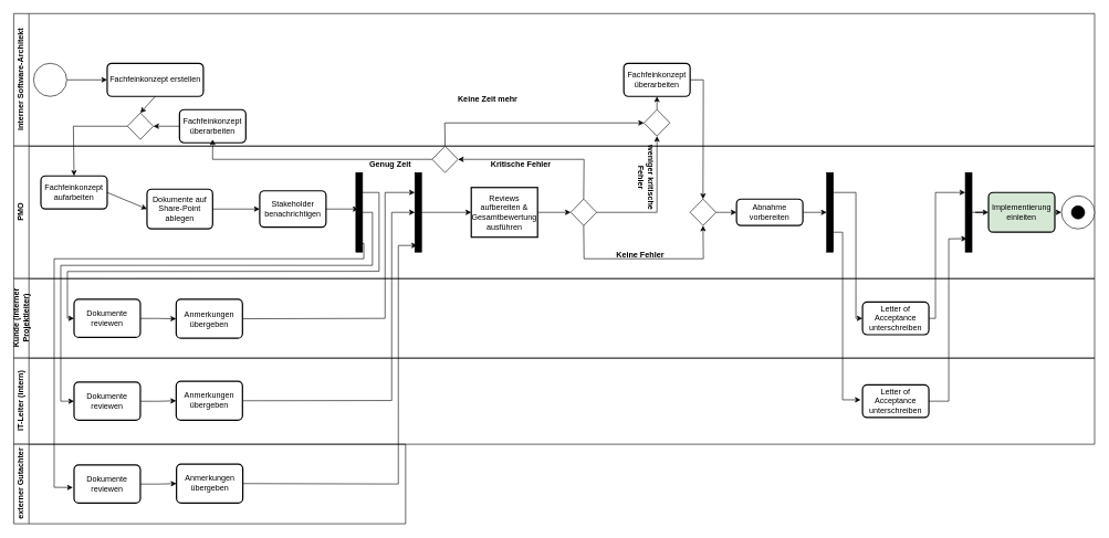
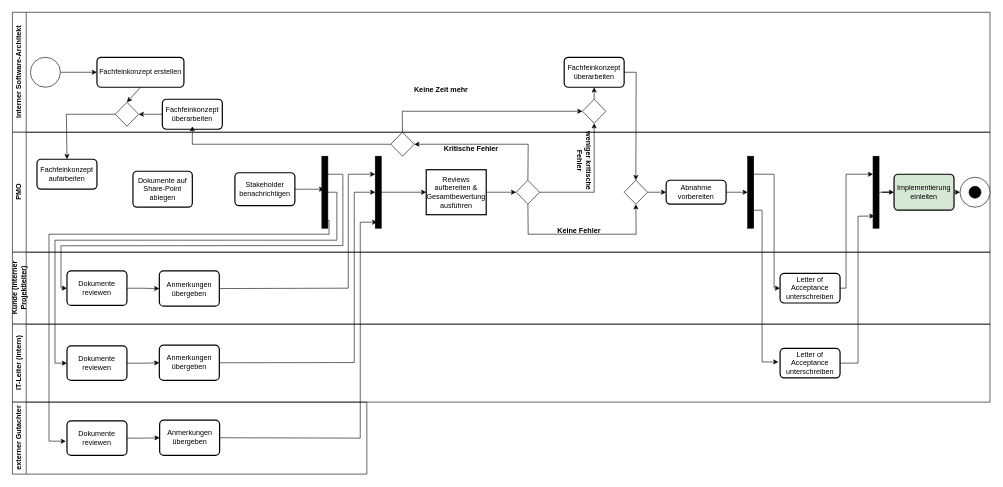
  <mxCell id="0" />
  <mxCell id="1" parent="0" />
  <mxCell id="2" value="interner Software-Architekt" style="swimlane;horizontal=0;whiteSpace=wrap;html=1;" vertex="1" parent="1"><mxGeometry x="20" y="20" width="1630" height="200" as="geometry" /></mxCell>
  <mxCell id="3" value="Fachfeinkonzept erstellen" style="rounded=1;whiteSpace=wrap;html=1;absoluteArcSize=1;arcSize=14;strokeWidth=2;" vertex="1" parent="2"><mxGeometry x="141" y="75" width="145" height="50" as="geometry" /></mxCell>
  <mxCell id="4" value="" style="edgeStyle=orthogonalEdgeStyle;rounded=0;orthogonalLoop=1;jettySize=auto;html=1;" edge="1" parent="2" source="5" target="3"><mxGeometry relative="1" as="geometry" /></mxCell>
  <mxCell id="5" value="" style="ellipse;whiteSpace=wrap;html=1;aspect=fixed;" vertex="1" parent="2"><mxGeometry x="30" y="75" width="50" height="50" as="geometry" /></mxCell>
  <mxCell id="6" value="" style="rhombus;whiteSpace=wrap;html=1;" vertex="1" parent="2"><mxGeometry x="171.5" y="150" width="39" height="40" as="geometry" /></mxCell>
  <mxCell id="7" value="" style="endArrow=classic;html=1;rounded=0;exitX=0.5;exitY=1;exitDx=0;exitDy=0;entryX=0.5;entryY=0;entryDx=0;entryDy=0;" edge="1" parent="2" source="3" target="6"><mxGeometry width="50" height="50" relative="1" as="geometry"><mxPoint x="410" y="300" as="sourcePoint" /><mxPoint x="460" y="250" as="targetPoint" /></mxGeometry></mxCell>
  <mxCell id="8" value="" style="edgeStyle=orthogonalEdgeStyle;rounded=0;orthogonalLoop=1;jettySize=auto;html=1;" edge="1" parent="2" source="9" target="6"><mxGeometry relative="1" as="geometry" /></mxCell>
  <mxCell id="9" value="Fachfeinkonzept überarbeiten" style="rounded=1;whiteSpace=wrap;html=1;absoluteArcSize=1;arcSize=14;strokeWidth=2;" vertex="1" parent="2"><mxGeometry x="250" y="145" width="100" height="50" as="geometry" /></mxCell>
  <mxCell id="10" value="&lt;b&gt;Keine Zeit mehr&lt;/b&gt;" style="text;html=1;align=center;verticalAlign=middle;whiteSpace=wrap;rounded=0;" vertex="1" parent="2"><mxGeometry x="660" y="115" width="110" height="30" as="geometry" /></mxCell>
  <mxCell id="11" value="PMO" style="swimlane;horizontal=0;whiteSpace=wrap;html=1;" vertex="1" parent="1"><mxGeometry x="20" y="220" width="1630" height="200" as="geometry" /></mxCell>
  <mxCell id="12" value="Fachfeinkonzept aufarbeiten" style="rounded=1;whiteSpace=wrap;html=1;absoluteArcSize=1;arcSize=14;strokeWidth=2;" vertex="1" parent="11"><mxGeometry x="41" y="45" width="100" height="50" as="geometry" /></mxCell>
- <mxCell id="13" value="" style="edgeStyle=orthogonalEdgeStyle;rounded=0;orthogonalLoop=1;jettySize=auto;html=1;" edge="1" parent="11" source="14" target="16"><mxGeometry relative="1" as="geometry" /></mxCell>
  <mxCell id="14" value="Dokumente auf Share-Point ablegen" style="rounded=1;whiteSpace=wrap;html=1;absoluteArcSize=1;arcSize=14;strokeWidth=2;" vertex="1" parent="11"><mxGeometry x="201" y="65" width="99" height="60" as="geometry" /></mxCell>
- <mxCell id="15" value="" style="endArrow=classic;html=1;rounded=0;exitX=1;exitY=0.5;exitDx=0;exitDy=0;entryX=0;entryY=0.5;entryDx=0;entryDy=0;" edge="1" parent="11" source="12" target="14"><mxGeometry width="50" height="50" relative="1" as="geometry"><mxPoint x="141" y="90" as="sourcePoint" /><mxPoint x="191" y="40" as="targetPoint" /></mxGeometry></mxCell>
  <mxCell id="16" value="Stakeholder benachrichtigen" style="rounded=1;whiteSpace=wrap;html=1;absoluteArcSize=1;arcSize=14;strokeWidth=2;" vertex="1" parent="11"><mxGeometry x="371" y="67.5" width="100" height="55" as="geometry" /></mxCell>
  <mxCell id="17" value="" style="rounded=0;whiteSpace=wrap;html=1;fillStyle=solid;fillColor=#000000;rotation=90;" vertex="1" parent="11"><mxGeometry x="461" y="95" width="120" height="10" as="geometry" /></mxCell>
  <mxCell id="18" value="" style="endArrow=classic;html=1;rounded=0;entryX=0.458;entryY=0.6;entryDx=0;entryDy=0;exitX=1;exitY=0.5;exitDx=0;exitDy=0;entryPerimeter=0;" edge="1" parent="11" source="16" target="17"><mxGeometry width="50" height="50" relative="1" as="geometry"><mxPoint x="141" y="340" as="sourcePoint" /><mxPoint x="191" y="290" as="targetPoint" /></mxGeometry></mxCell>
  <mxCell id="19" value="" style="edgeStyle=orthogonalEdgeStyle;rounded=0;orthogonalLoop=1;jettySize=auto;html=1;" edge="1" parent="11" source="20" target="22"><mxGeometry relative="1" as="geometry" /></mxCell>
  <mxCell id="20" value="" style="rounded=0;whiteSpace=wrap;html=1;fillStyle=solid;fillColor=#000000;rotation=90;" vertex="1" parent="11"><mxGeometry x="550" y="95" width="120" height="10" as="geometry" /></mxCell>
  <mxCell id="21" value="" style="edgeStyle=orthogonalEdgeStyle;rounded=0;orthogonalLoop=1;jettySize=auto;html=1;" edge="1" parent="11" source="22" target="23"><mxGeometry relative="1" as="geometry" /></mxCell>
  <mxCell id="22" value="Reviews aufbereiten &amp;amp; Gesamtbewertung ausführen" style="whiteSpace=wrap;html=1;absoluteArcSize=1;arcSize=14;strokeWidth=2;rounded=0;" vertex="1" parent="11"><mxGeometry x="690" y="62.5" width="100" height="75" as="geometry" /></mxCell>
  <mxCell id="23" value="" style="rhombus;whiteSpace=wrap;html=1;" vertex="1" parent="11"><mxGeometry x="840" y="80" width="39" height="40" as="geometry" /></mxCell>
  <mxCell id="24" value="&lt;b&gt;Kritische Fehler&lt;/b&gt;" style="text;html=1;align=center;verticalAlign=middle;whiteSpace=wrap;rounded=0;" vertex="1" parent="11"><mxGeometry x="710" y="13" width="110" height="30" as="geometry" /></mxCell>
  <mxCell id="25" value="&lt;b&gt;weniger kritische Fehler&lt;/b&gt;" style="text;html=1;align=center;verticalAlign=middle;whiteSpace=wrap;rounded=0;rotation=90;" vertex="1" parent="11"><mxGeometry x="900" y="32.5" width="110" height="30" as="geometry" /></mxCell>
  <mxCell id="26" value="Abnahme vorbereiten" style="rounded=1;whiteSpace=wrap;html=1;absoluteArcSize=1;arcSize=14;strokeWidth=2;" vertex="1" parent="11"><mxGeometry x="1090" y="80" width="100" height="40" as="geometry" /></mxCell>
  <mxCell id="27" value="" style="rhombus;whiteSpace=wrap;html=1;" vertex="1" parent="11"><mxGeometry x="1020" y="80" width="39" height="40" as="geometry" /></mxCell>
  <mxCell id="28" value="" style="endArrow=classic;html=1;rounded=0;exitX=0.5;exitY=1;exitDx=0;exitDy=0;entryX=0.5;entryY=1;entryDx=0;entryDy=0;" edge="1" parent="11" source="23" target="27"><mxGeometry width="50" height="50" relative="1" as="geometry"><mxPoint x="910" y="100" as="sourcePoint" /><mxPoint x="960" y="50" as="targetPoint" /><Array as="points"><mxPoint x="860" y="170" /><mxPoint x="1040" y="170" /></Array></mxGeometry></mxCell>
  <mxCell id="29" value="&lt;b&gt;Keine Fehler&lt;/b&gt;" style="text;html=1;align=center;verticalAlign=middle;whiteSpace=wrap;rounded=0;" vertex="1" parent="11"><mxGeometry x="890" y="150" width="110" height="30" as="geometry" /></mxCell>
  <mxCell id="30" value="" style="endArrow=classic;html=1;rounded=0;exitX=1;exitY=0.5;exitDx=0;exitDy=0;entryX=0;entryY=0.5;entryDx=0;entryDy=0;" edge="1" parent="11" source="27" target="26"><mxGeometry width="50" height="50" relative="1" as="geometry"><mxPoint x="910" y="100" as="sourcePoint" /><mxPoint x="960" y="50" as="targetPoint" /></mxGeometry></mxCell>
  <mxCell id="31" value="" style="rounded=0;whiteSpace=wrap;html=1;fillStyle=solid;fillColor=#000000;rotation=90;" vertex="1" parent="11"><mxGeometry x="1171" y="95" width="120" height="10" as="geometry" /></mxCell>
  <mxCell id="32" value="" style="endArrow=classic;html=1;rounded=0;exitX=1;exitY=0.5;exitDx=0;exitDy=0;entryX=0.5;entryY=1;entryDx=0;entryDy=0;" edge="1" parent="11" source="26" target="31"><mxGeometry width="50" height="50" relative="1" as="geometry"><mxPoint x="1070" y="180" as="sourcePoint" /><mxPoint x="1120" y="130" as="targetPoint" /></mxGeometry></mxCell>
  <mxCell id="33" value="" style="edgeStyle=orthogonalEdgeStyle;rounded=0;orthogonalLoop=1;jettySize=auto;html=1;" edge="1" parent="11" source="34" target="35"><mxGeometry relative="1" as="geometry" /></mxCell>
  <mxCell id="34" value="" style="rounded=0;whiteSpace=wrap;html=1;fillStyle=solid;fillColor=#000000;rotation=90;" vertex="1" parent="11"><mxGeometry x="1380" y="95" width="120" height="10" as="geometry" /></mxCell>
  <mxCell id="35" value="Implementierung einleiten" style="rounded=1;whiteSpace=wrap;html=1;absoluteArcSize=1;arcSize=14;strokeWidth=2;fillColor=#d5e8d4;" vertex="1" parent="11"><mxGeometry x="1470" y="70" width="100" height="60" as="geometry" /></mxCell>
  <mxCell id="36" value="" style="ellipse;whiteSpace=wrap;html=1;aspect=fixed;" vertex="1" parent="11"><mxGeometry x="1580" y="75" width="50" height="50" as="geometry" /></mxCell>
  <mxCell id="37" value="" style="ellipse;whiteSpace=wrap;html=1;aspect=fixed;fillColor=#000000;" vertex="1" parent="11"><mxGeometry x="1595" y="90" width="20" height="20" as="geometry" /></mxCell>
  <mxCell id="38" value="" style="endArrow=classic;html=1;rounded=0;exitX=1;exitY=0.5;exitDx=0;exitDy=0;entryX=0;entryY=0.5;entryDx=0;entryDy=0;" edge="1" parent="11" source="35" target="36"><mxGeometry width="50" height="50" relative="1" as="geometry"><mxPoint x="1700" y="250" as="sourcePoint" /><mxPoint x="1750" y="200" as="targetPoint" /></mxGeometry></mxCell>
  <mxCell id="39" value="Kunde (interner Projektleiter)" style="swimlane;horizontal=0;whiteSpace=wrap;html=1;" vertex="1" parent="1"><mxGeometry x="20" y="420" width="1630" height="120" as="geometry" /></mxCell>
  <mxCell id="40" value="" style="edgeStyle=orthogonalEdgeStyle;rounded=0;orthogonalLoop=1;jettySize=auto;html=1;" edge="1" parent="39" source="41" target="42"><mxGeometry relative="1" as="geometry" /></mxCell>
  <mxCell id="41" value="Dokumente reviewen" style="rounded=1;whiteSpace=wrap;html=1;absoluteArcSize=1;arcSize=14;strokeWidth=2;" vertex="1" parent="39"><mxGeometry x="91" y="31.25" width="100" height="57.5" as="geometry" /></mxCell>
  <mxCell id="42" value="Anmerkungen übergeben" style="rounded=1;whiteSpace=wrap;html=1;absoluteArcSize=1;arcSize=14;strokeWidth=2;" vertex="1" parent="39"><mxGeometry x="245" y="31.25" width="100" height="58.75" as="geometry" /></mxCell>
  <mxCell id="43" value="Letter of Acceptance unterschreiben" style="rounded=1;whiteSpace=wrap;html=1;absoluteArcSize=1;arcSize=14;strokeWidth=2;" vertex="1" parent="39"><mxGeometry x="1280" y="35.31" width="100" height="49.37" as="geometry" /></mxCell>
  <mxCell id="44" value="IT-Leiter (intern)" style="swimlane;horizontal=0;whiteSpace=wrap;html=1;shadow=0;glass=0;" vertex="1" parent="1"><mxGeometry x="20" y="540" width="1630" height="130" as="geometry" /></mxCell>
  <mxCell id="45" value="" style="edgeStyle=orthogonalEdgeStyle;rounded=0;orthogonalLoop=1;jettySize=auto;html=1;" edge="1" parent="44" source="46" target="47"><mxGeometry relative="1" as="geometry" /></mxCell>
  <mxCell id="46" value="Dokumente reviewen" style="rounded=1;whiteSpace=wrap;html=1;absoluteArcSize=1;arcSize=14;strokeWidth=2;" vertex="1" parent="44"><mxGeometry x="91" y="36.25" width="100" height="57.5" as="geometry" /></mxCell>
  <mxCell id="47" value="Anmerkungen übergeben" style="rounded=1;whiteSpace=wrap;html=1;absoluteArcSize=1;arcSize=14;strokeWidth=2;" vertex="1" parent="44"><mxGeometry x="245" y="35" width="100" height="58.75" as="geometry" /></mxCell>
  <mxCell id="48" value="Letter of Acceptance unterschreiben" style="rounded=1;whiteSpace=wrap;html=1;absoluteArcSize=1;arcSize=14;strokeWidth=2;" vertex="1" parent="44"><mxGeometry x="1280" y="40.32" width="100" height="49.37" as="geometry" /></mxCell>
  <mxCell id="49" value="externer Gutachter" style="swimlane;horizontal=0;whiteSpace=wrap;html=1;" vertex="1" parent="1"><mxGeometry x="20" y="670" width="591" height="120" as="geometry" /></mxCell>
  <mxCell id="50" value="" style="edgeStyle=orthogonalEdgeStyle;rounded=0;orthogonalLoop=1;jettySize=auto;html=1;" edge="1" parent="49" source="51" target="52"><mxGeometry relative="1" as="geometry" /></mxCell>
  <mxCell id="51" value="Dokumente reviewen" style="rounded=1;whiteSpace=wrap;html=1;absoluteArcSize=1;arcSize=14;strokeWidth=2;" vertex="1" parent="49"><mxGeometry x="91" y="31.25" width="100" height="57.5" as="geometry" /></mxCell>
  <mxCell id="52" value="Anmerkungen übergeben" style="rounded=1;whiteSpace=wrap;html=1;absoluteArcSize=1;arcSize=14;strokeWidth=2;" vertex="1" parent="49"><mxGeometry x="245.5" y="30" width="100" height="58.75" as="geometry" /></mxCell>
  <mxCell id="53" value="" style="endArrow=classic;html=1;rounded=0;exitX=0.5;exitY=0;exitDx=0;exitDy=0;entryX=0;entryY=0.5;entryDx=0;entryDy=0;" edge="1" parent="1" source="17" target="46"><mxGeometry width="50" height="50" relative="1" as="geometry"><mxPoint x="31" y="510" as="sourcePoint" /><mxPoint x="81" y="460" as="targetPoint" /><Array as="points"><mxPoint x="561" y="320" /><mxPoint x="561" y="400" /><mxPoint x="91" y="400" /><mxPoint x="91" y="605" /></Array></mxGeometry></mxCell>
  <mxCell id="54" value="" style="endArrow=classic;html=1;rounded=0;exitX=0.888;exitY=0.657;exitDx=0;exitDy=0;exitPerimeter=0;entryX=-0.018;entryY=0.592;entryDx=0;entryDy=0;entryPerimeter=0;" edge="1" parent="1" source="17" target="51"><mxGeometry width="50" height="50" relative="1" as="geometry"><mxPoint x="221" y="410" as="sourcePoint" /><mxPoint x="201" y="790" as="targetPoint" /><Array as="points"><mxPoint x="548" y="367" /><mxPoint x="548" y="390" /><mxPoint x="81" y="390" /><mxPoint x="81" y="735" /></Array></mxGeometry></mxCell>
  <mxCell id="55" value="" style="endArrow=classic;html=1;rounded=0;entryX=0;entryY=0.5;entryDx=0;entryDy=0;exitX=0.25;exitY=1;exitDx=0;exitDy=0;" edge="1" parent="1" source="17" target="41"><mxGeometry width="50" height="50" relative="1" as="geometry"><mxPoint x="571" y="280" as="sourcePoint" /><mxPoint x="111" y="524.03" as="targetPoint" /><Array as="points"><mxPoint x="571" y="290" /><mxPoint x="571" y="409" /><mxPoint x="101" y="409.28" /><mxPoint x="101" y="480" /></Array></mxGeometry></mxCell>
  <mxCell id="56" value="" style="endArrow=classic;html=1;rounded=0;exitX=1;exitY=0.5;exitDx=0;exitDy=0;entryX=0.25;entryY=1;entryDx=0;entryDy=0;" edge="1" parent="1" source="42" target="20"><mxGeometry width="50" height="50" relative="1" as="geometry"><mxPoint x="630" y="510" as="sourcePoint" /><mxPoint x="680" y="460" as="targetPoint" /><Array as="points"><mxPoint x="580" y="480" /><mxPoint x="580" y="290" /></Array></mxGeometry></mxCell>
  <mxCell id="57" value="" style="endArrow=classic;html=1;rounded=0;exitX=1;exitY=0.5;exitDx=0;exitDy=0;entryX=0.5;entryY=1;entryDx=0;entryDy=0;" edge="1" parent="1" source="47" target="20"><mxGeometry width="50" height="50" relative="1" as="geometry"><mxPoint x="630" y="510" as="sourcePoint" /><mxPoint x="680" y="460" as="targetPoint" /><Array as="points"><mxPoint x="590" y="604" /><mxPoint x="590" y="320" /></Array></mxGeometry></mxCell>
  <mxCell id="58" value="" style="endArrow=classic;html=1;rounded=0;exitX=1;exitY=0.5;exitDx=0;exitDy=0;entryX=0.916;entryY=0.657;entryDx=0;entryDy=0;entryPerimeter=0;" edge="1" parent="1" source="52" target="20"><mxGeometry width="50" height="50" relative="1" as="geometry"><mxPoint x="560" y="660" as="sourcePoint" /><mxPoint x="610" y="610" as="targetPoint" /><Array as="points"><mxPoint x="600" y="730" /><mxPoint x="600" y="370" /></Array></mxGeometry></mxCell>
  <mxCell id="59" value="" style="endArrow=classic;html=1;rounded=0;exitX=0;exitY=0.5;exitDx=0;exitDy=0;entryX=0.5;entryY=0;entryDx=0;entryDy=0;" edge="1" parent="1" source="6" target="12"><mxGeometry width="50" height="50" relative="1" as="geometry"><mxPoint x="430" y="320" as="sourcePoint" /><mxPoint x="480" y="270" as="targetPoint" /><Array as="points"><mxPoint x="110" y="190" /></Array></mxGeometry></mxCell>
  <mxCell id="60" value="" style="endArrow=classic;html=1;rounded=0;exitX=0;exitY=0.5;exitDx=0;exitDy=0;" edge="1" parent="1" source="68"><mxGeometry width="50" height="50" relative="1" as="geometry"><mxPoint x="590" y="320" as="sourcePoint" /><mxPoint x="320" y="210" as="targetPoint" /><Array as="points"><mxPoint x="320" y="240" /></Array></mxGeometry></mxCell>
  <mxCell id="61" value="Fachfeinkonzept&lt;div&gt;überarbeiten&lt;/div&gt;" style="rounded=1;whiteSpace=wrap;html=1;absoluteArcSize=1;arcSize=14;strokeWidth=2;" vertex="1" parent="1"><mxGeometry x="940" y="95" width="100" height="50" as="geometry" /></mxCell>
  <mxCell id="62" value="" style="endArrow=classic;html=1;rounded=0;exitX=1;exitY=0.5;exitDx=0;exitDy=0;entryX=0.5;entryY=0;entryDx=0;entryDy=0;" edge="1" parent="1" source="61" target="27"><mxGeometry width="50" height="50" relative="1" as="geometry"><mxPoint x="930" y="320" as="sourcePoint" /><mxPoint x="980" y="270" as="targetPoint" /><Array as="points"><mxPoint x="1060" y="120" /></Array></mxGeometry></mxCell>
  <mxCell id="63" value="" style="endArrow=classic;html=1;rounded=0;exitX=0.75;exitY=0;exitDx=0;exitDy=0;entryX=-0.028;entryY=0.459;entryDx=0;entryDy=0;entryPerimeter=0;" edge="1" parent="1" source="31" target="48"><mxGeometry width="50" height="50" relative="1" as="geometry"><mxPoint x="1090" y="400" as="sourcePoint" /><mxPoint x="1140" y="350" as="targetPoint" /><Array as="points"><mxPoint x="1270" y="350" /><mxPoint x="1270" y="603" /></Array></mxGeometry></mxCell>
  <mxCell id="64" value="" style="endArrow=classic;html=1;rounded=0;exitX=0.25;exitY=0;exitDx=0;exitDy=0;entryX=0;entryY=0.5;entryDx=0;entryDy=0;" edge="1" parent="1" source="31" target="43"><mxGeometry width="50" height="50" relative="1" as="geometry"><mxPoint x="1180" y="450" as="sourcePoint" /><mxPoint x="1230" y="400" as="targetPoint" /><Array as="points"><mxPoint x="1290" y="290" /><mxPoint x="1290" y="480" /></Array></mxGeometry></mxCell>
  <mxCell id="65" value="" style="endArrow=classic;html=1;rounded=0;exitX=1;exitY=0.5;exitDx=0;exitDy=0;entryX=0.25;entryY=1;entryDx=0;entryDy=0;" edge="1" parent="1" source="43" target="34"><mxGeometry width="50" height="50" relative="1" as="geometry"><mxPoint x="1240" y="510" as="sourcePoint" /><mxPoint x="1290" y="460" as="targetPoint" /><Array as="points"><mxPoint x="1410" y="480" /><mxPoint x="1410" y="290" /></Array></mxGeometry></mxCell>
  <mxCell id="66" value="" style="endArrow=classic;html=1;rounded=0;exitX=1;exitY=0.5;exitDx=0;exitDy=0;entryX=0.83;entryY=0.745;entryDx=0;entryDy=0;entryPerimeter=0;" edge="1" parent="1" source="48" target="34"><mxGeometry width="50" height="50" relative="1" as="geometry"><mxPoint x="1240" y="510" as="sourcePoint" /><mxPoint x="1290" y="460" as="targetPoint" /><Array as="points"><mxPoint x="1430" y="605" /><mxPoint x="1430" y="360" /></Array></mxGeometry></mxCell>
  <mxCell id="67" value="" style="endArrow=classic;html=1;rounded=0;exitX=0.5;exitY=0;exitDx=0;exitDy=0;" edge="1" parent="1" source="23" target="68"><mxGeometry width="50" height="50" relative="1" as="geometry"><mxPoint x="880" y="300" as="sourcePoint" /><mxPoint x="320" y="210" as="targetPoint" /><Array as="points"><mxPoint x="880" y="240" /></Array></mxGeometry></mxCell>
  <mxCell id="68" value="" style="rhombus;whiteSpace=wrap;html=1;" vertex="1" parent="1"><mxGeometry x="651" y="220" width="39" height="40" as="geometry" /></mxCell>
  <mxCell id="69" value="" style="endArrow=classic;html=1;rounded=0;exitX=0.5;exitY=0;exitDx=0;exitDy=0;entryX=0;entryY=0.5;entryDx=0;entryDy=0;" edge="1" parent="1" source="68" target="71"><mxGeometry width="50" height="50" relative="1" as="geometry"><mxPoint x="430" y="360" as="sourcePoint" /><mxPoint x="480" y="310" as="targetPoint" /><Array as="points"><mxPoint x="670" y="185" /></Array></mxGeometry></mxCell>
  <mxCell id="70" value="" style="endArrow=classic;html=1;rounded=0;exitX=1;exitY=0.5;exitDx=0;exitDy=0;entryX=0.5;entryY=1;entryDx=0;entryDy=0;" edge="1" parent="1" source="23" target="71"><mxGeometry width="50" height="50" relative="1" as="geometry"><mxPoint x="899" y="320" as="sourcePoint" /><mxPoint x="990" y="145" as="targetPoint" /><Array as="points"><mxPoint x="990" y="320" /></Array></mxGeometry></mxCell>
  <mxCell id="71" value="" style="rhombus;whiteSpace=wrap;html=1;" vertex="1" parent="1"><mxGeometry x="970.5" y="165" width="39" height="40" as="geometry" /></mxCell>
  <mxCell id="72" value="" style="endArrow=classic;html=1;rounded=0;exitX=0.5;exitY=0;exitDx=0;exitDy=0;entryX=0.5;entryY=1;entryDx=0;entryDy=0;" edge="1" parent="1" source="71" target="61"><mxGeometry width="50" height="50" relative="1" as="geometry"><mxPoint x="770" y="360" as="sourcePoint" /><mxPoint x="820" y="310" as="targetPoint" /></mxGeometry></mxCell>
- <mxCell id="73" value="&lt;b&gt;Genug Zeit&lt;/b&gt;" style="text;html=1;align=center;verticalAlign=middle;whiteSpace=wrap;rounded=0;" vertex="1" parent="1"><mxGeometry x="533" y="233" width="110" height="30" as="geometry" /></mxCell>
